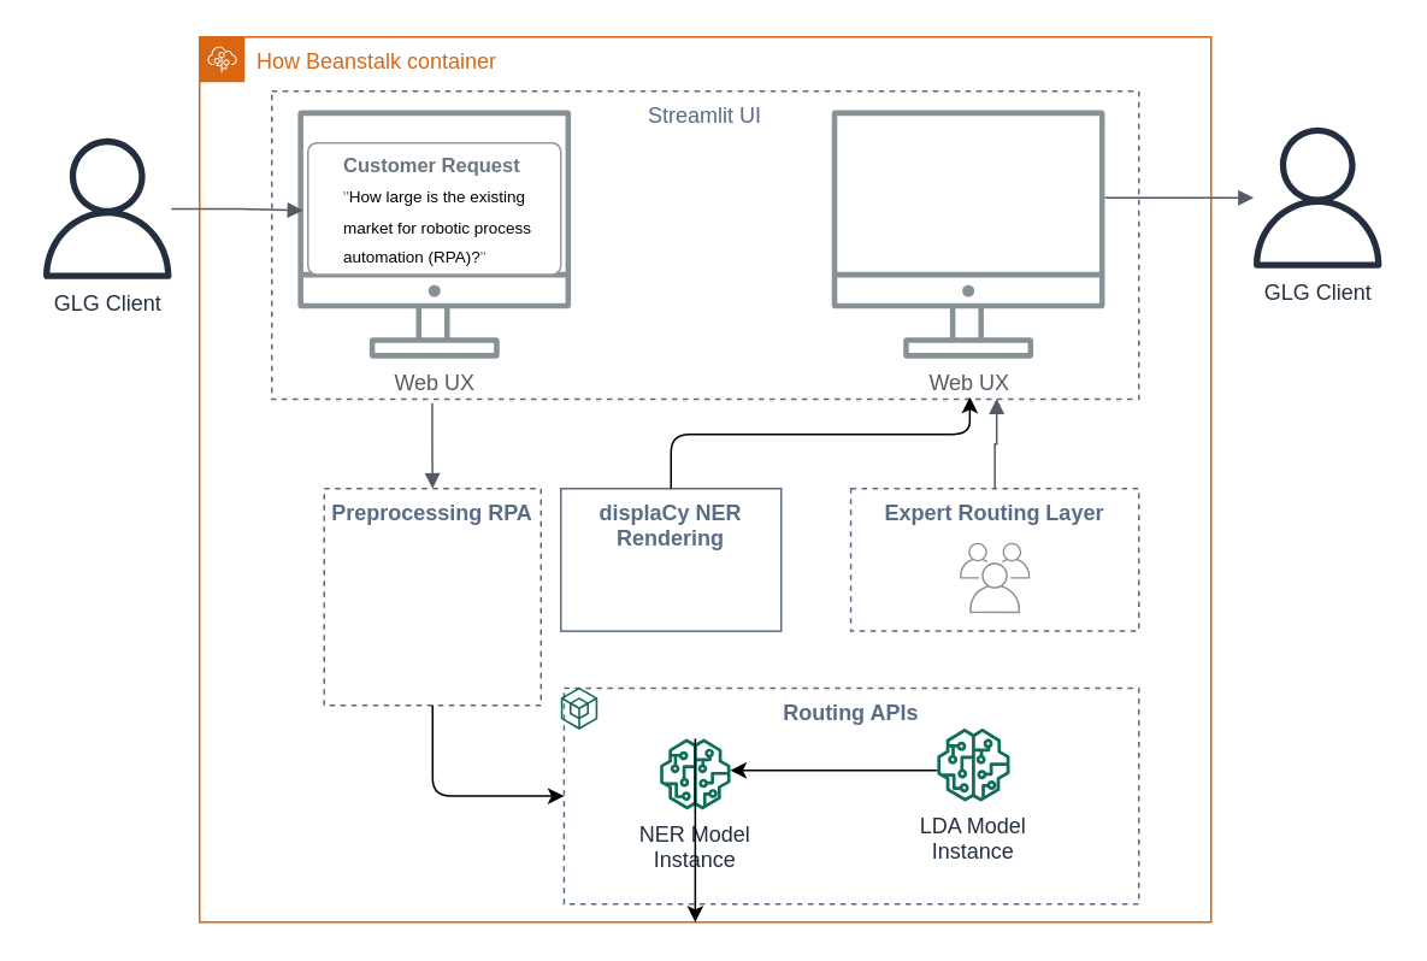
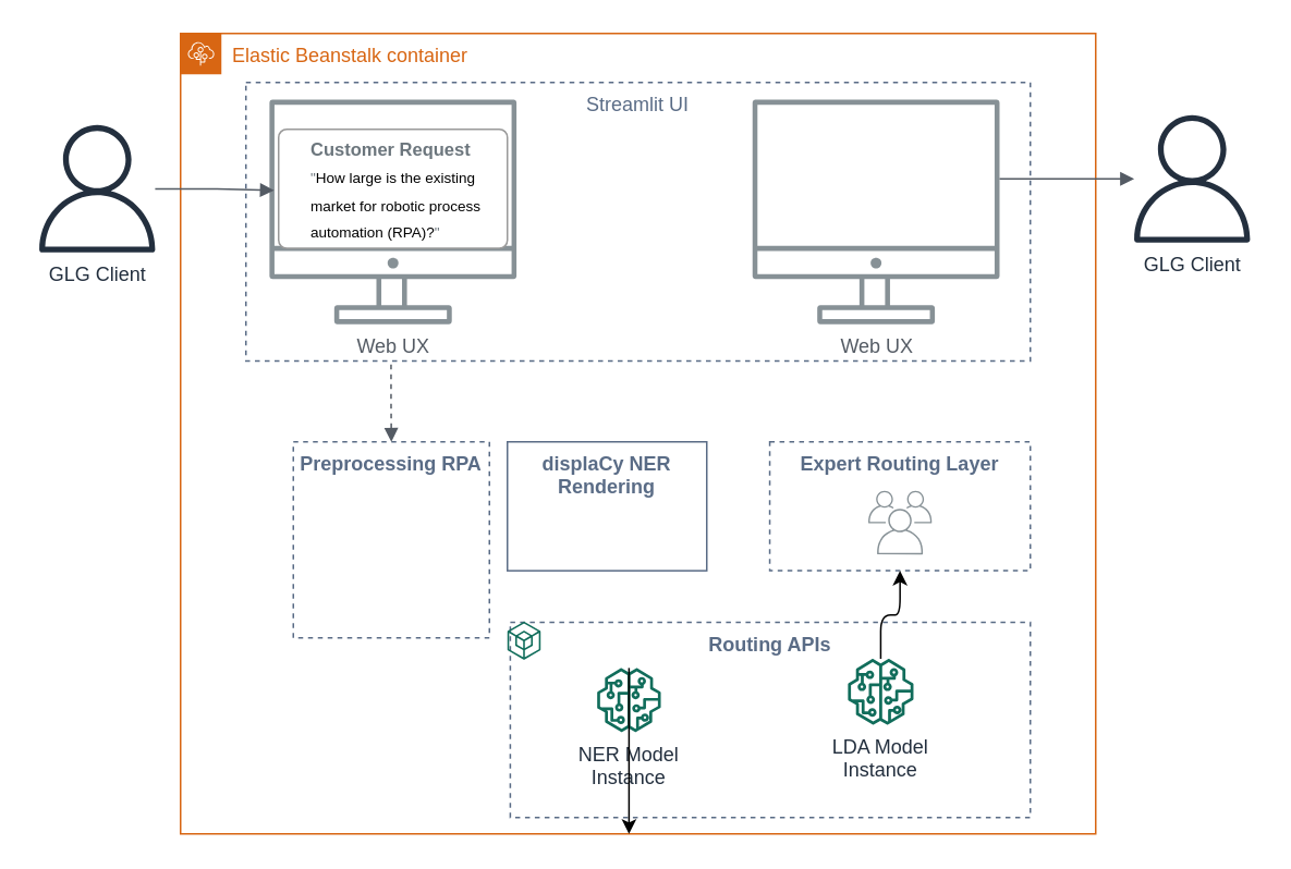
  <mxCell id="0" />
  <mxCell id="1" parent="0" />
- <mxCell id="2" value="How Beanstalk container" style="points=[[0,0],[0.25,0],[0.5,0],[0.75,0],[1,0],[1,0.25],[1,0.5],[1,0.75],[1,1],[0.75,1],[0.5,1],[0.25,1],[0,1],[0,0.75],[0,0.5],[0,0.25]];outlineConnect=0;gradientColor=none;html=1;whiteSpace=wrap;fontSize=12;fontStyle=0;shape=mxgraph.aws4.group;grIcon=mxgraph.aws4.group_elastic_beanstalk;strokeColor=#D86613;fillColor=none;verticalAlign=top;align=left;spacingLeft=30;fontColor=#D86613;dashed=0;" vertex="1" parent="1"><mxGeometry x="110" y="20" width="560" height="490" as="geometry" /></mxCell>
+ <mxCell id="2" value="Elastic Beanstalk container" style="points=[[0,0],[0.25,0],[0.5,0],[0.75,0],[1,0],[1,0.25],[1,0.5],[1,0.75],[1,1],[0.75,1],[0.5,1],[0.25,1],[0,1],[0,0.75],[0,0.5],[0,0.25]];outlineConnect=0;gradientColor=none;html=1;whiteSpace=wrap;fontSize=12;fontStyle=0;shape=mxgraph.aws4.group;grIcon=mxgraph.aws4.group_elastic_beanstalk;strokeColor=#D86613;fillColor=none;verticalAlign=top;align=left;spacingLeft=30;fontColor=#D86613;dashed=0;" vertex="1" parent="1"><mxGeometry x="110" y="20" width="560" height="490" as="geometry" /></mxCell>
  <mxCell id="3" value="Preprocessing RPA" style="fillColor=none;strokeColor=#5A6C86;dashed=1;verticalAlign=top;fontStyle=1;fontColor=#5A6C86;" vertex="1" parent="1"><mxGeometry x="179" y="270" width="120" height="120" as="geometry" /></mxCell>
  <mxCell id="4" value="GLG Client" style="outlineConnect=0;fontColor=#232F3E;gradientColor=none;fillColor=#232F3E;strokeColor=none;dashed=0;verticalLabelPosition=bottom;verticalAlign=top;align=center;html=1;fontSize=12;fontStyle=0;aspect=fixed;pointerEvents=1;shape=mxgraph.aws4.user;" vertex="1" parent="1"><mxGeometry x="20" y="76.08" width="78" height="78" as="geometry" /></mxCell>
  <mxCell id="5" value="" style="group" vertex="1" connectable="0" parent="1"><mxGeometry x="150" y="50" width="480" height="170.5" as="geometry" /></mxCell>
  <mxCell id="6" value="Streamlit UI" style="fillColor=none;strokeColor=#5A6C86;dashed=1;verticalAlign=top;fontStyle=0;fontColor=#5A6C86;" vertex="1" parent="5"><mxGeometry width="480" height="170.5" as="geometry" /></mxCell>
  <mxCell id="7" value="Web UX" style="outlineConnect=0;gradientColor=none;fontColor=#545B64;strokeColor=none;fillColor=#879196;dashed=0;verticalLabelPosition=bottom;verticalAlign=top;align=center;html=1;fontSize=12;fontStyle=0;aspect=fixed;shape=mxgraph.aws4.illustration_desktop;pointerEvents=1" vertex="1" parent="5"><mxGeometry x="14.42" y="10.47" width="151.16" height="137.55" as="geometry" /></mxCell>
  <mxCell id="8" value="&lt;b&gt;&lt;font style=&quot;font-size: 11px&quot;&gt;Customer Request&lt;/font&gt;&lt;/b&gt;&lt;br style=&quot;font-size: 14px&quot;&gt;&lt;font style=&quot;font-size: 9px&quot;&gt;&quot;&lt;span id=&quot;docs-internal-guid-16c1636a-7fff-ee32-25fa-88799168cde6&quot;&gt;&lt;span style=&quot;color: rgb(0 , 0 , 0) ; background-color: transparent ; vertical-align: baseline&quot;&gt;How large is the existing market for robotic process automation (RPA)?&lt;/span&gt;&lt;/span&gt;&quot;&lt;/font&gt;" style="html=1;shadow=0;dashed=0;shape=mxgraph.bootstrap.rrect;rSize=5;strokeColor=#999999;strokeWidth=1;fillColor=#FFFFFF;fontColor=#6C767D;whiteSpace=wrap;align=left;verticalAlign=middle;spacingLeft=10;fontSize=14;spacing=10;" vertex="1" parent="5"><mxGeometry x="20" y="28.61" width="140" height="72.94" as="geometry" /></mxCell>
  <mxCell id="9" value="Web UX" style="outlineConnect=0;gradientColor=none;fontColor=#545B64;strokeColor=none;fillColor=#879196;dashed=0;verticalLabelPosition=bottom;verticalAlign=top;align=center;html=1;fontSize=12;fontStyle=0;aspect=fixed;shape=mxgraph.aws4.illustration_desktop;pointerEvents=1" vertex="1" parent="5"><mxGeometry x="310" y="10.47" width="151.16" height="137.55" as="geometry" /></mxCell>
  <mxCell id="10" value="displaCy NER&#10;Rendering" style="fillColor=none;strokeColor=#5A6C86;dashed=0;verticalAlign=top;fontStyle=1;fontColor=#5A6C86;" vertex="1" parent="1"><mxGeometry x="310" y="270" width="122" height="78.91" as="geometry" /></mxCell>
  <mxCell id="11" value="" style="group" vertex="1" connectable="0" parent="1"><mxGeometry x="310" y="380" width="320" height="120" as="geometry" /></mxCell>
  <mxCell id="12" value="Routing APIs" style="fillColor=none;strokeColor=#5A6C86;dashed=1;verticalAlign=top;fontStyle=1;fontColor=#5A6C86;" vertex="1" parent="11"><mxGeometry x="1.768" y="0.452" width="318.232" height="119.548" as="geometry" /></mxCell>
  <mxCell id="13" value="" style="outlineConnect=0;fontColor=#232F3E;gradientColor=none;strokeColor=none;dashed=0;verticalLabelPosition=bottom;verticalAlign=top;align=center;html=1;fontSize=12;fontStyle=0;aspect=fixed;pointerEvents=1;shape=mxgraph.aws4.external_sdk;labelBackgroundColor=none;fillColor=#116D5B;" vertex="1" parent="11"><mxGeometry width="20.331" height="23.319" as="geometry" /></mxCell>
  <mxCell id="14" value="NER Model&lt;br&gt;Instance" style="outlineConnect=0;fontColor=#232F3E;gradientColor=none;fillColor=#116D5B;strokeColor=none;dashed=0;verticalLabelPosition=bottom;verticalAlign=top;align=center;html=1;fontSize=12;fontStyle=0;aspect=fixed;pointerEvents=1;shape=mxgraph.aws4.sagemaker_model;" vertex="1" parent="11"><mxGeometry x="54.807" y="28.455" width="39.196" height="39.196" as="geometry" /></mxCell>
  <mxCell id="15" value="LDA Model&lt;br&gt;Instance" style="outlineConnect=0;fontColor=#232F3E;gradientColor=none;fillColor=#116D5B;strokeColor=none;dashed=0;verticalLabelPosition=bottom;verticalAlign=top;align=center;html=1;fontSize=12;fontStyle=0;aspect=fixed;pointerEvents=1;shape=mxgraph.aws4.sagemaker_model;" vertex="1" parent="11"><mxGeometry x="208.26" y="22.859" width="40.371" height="40.371" as="geometry" /></mxCell>
  <mxCell id="16" value="" style="group" vertex="1" connectable="0" parent="1"><mxGeometry x="179" y="270" width="120" height="120" as="geometry" /></mxCell>
  <mxCell id="17" value="Expert Routing Layer" style="fillColor=none;strokeColor=#5A6C86;dashed=1;verticalAlign=top;fontStyle=1;fontColor=#5A6C86;" vertex="1" parent="1"><mxGeometry x="470.54" y="270" width="159.46" height="78.91" as="geometry" /></mxCell>
  <mxCell id="18" value="" style="outlineConnect=0;gradientColor=none;fontColor=#545B64;strokeColor=none;fillColor=#879196;dashed=0;verticalLabelPosition=bottom;verticalAlign=top;align=center;html=1;fontSize=12;fontStyle=0;aspect=fixed;shape=mxgraph.aws4.illustration_users;pointerEvents=1" vertex="1" parent="1"><mxGeometry x="530.814" y="299.995" width="38.92" height="38.92" as="geometry" /></mxCell>
  <mxCell id="19" value="" style="edgeStyle=orthogonalEdgeStyle;html=1;endArrow=block;elbow=vertical;startArrow=none;endFill=1;strokeColor=#545B64;rounded=0;entryX=-0.02;entryY=0.513;entryDx=0;entryDy=0;entryPerimeter=0;" edge="1" parent="1" source="4" target="8"><mxGeometry width="100" relative="1" as="geometry"><mxPoint x="60" y="120.5" as="sourcePoint" /><mxPoint x="160" y="120.5" as="targetPoint" /></mxGeometry></mxCell>
- <mxCell id="20" value="" style="edgeStyle=orthogonalEdgeStyle;html=1;endArrow=block;elbow=vertical;startArrow=none;endFill=1;strokeColor=#545B64;rounded=0;exitX=0.185;exitY=1.013;exitDx=0;exitDy=0;exitPerimeter=0;entryX=0.5;entryY=0;entryDx=0;entryDy=0;" edge="1" parent="1" source="6" target="3"><mxGeometry width="100" relative="1" as="geometry"><mxPoint x="200" y="150" as="sourcePoint" /><mxPoint x="300" y="150" as="targetPoint" /></mxGeometry></mxCell>
- <mxCell id="21" value="" style="edgeStyle=segmentEdgeStyle;endArrow=classic;html=1;exitX=0.5;exitY=1;exitDx=0;exitDy=0;entryX=0;entryY=0.5;entryDx=0;entryDy=0;" edge="1" parent="1" source="3" target="12"><mxGeometry width="50" height="50" relative="1" as="geometry"><mxPoint x="350" y="420" as="sourcePoint" /><mxPoint x="400" y="370" as="targetPoint" /><Array as="points"><mxPoint x="239" y="440" /></Array></mxGeometry></mxCell>
- <mxCell id="22" value="" style="edgeStyle=elbowEdgeStyle;elbow=vertical;endArrow=classic;html=1;" edge="1" parent="1" source="15" target="14"><mxGeometry width="50" height="50" relative="1" as="geometry"><mxPoint x="-90" y="400" as="sourcePoint" /><mxPoint x="-40" y="350" as="targetPoint" /></mxGeometry></mxCell>
+ <mxCell id="20" value="" style="edgeStyle=orthogonalEdgeStyle;html=1;endArrow=block;elbow=vertical;startArrow=none;endFill=1;strokeColor=#545B64;rounded=0;exitX=0.185;exitY=1.013;exitDx=0;exitDy=0;exitPerimeter=0;entryX=0.5;entryY=0;entryDx=0;entryDy=0;dashed=1;" edge="1" parent="1" source="6" target="3"><mxGeometry width="100" relative="1" as="geometry"><mxPoint x="200" y="150" as="sourcePoint" /><mxPoint x="300" y="150" as="targetPoint" /></mxGeometry></mxCell>
+ <mxCell id="22" value="" style="edgeStyle=elbowEdgeStyle;elbow=vertical;endArrow=classic;html=1;entryX=0.5;entryY=1;entryDx=0;entryDy=0;" edge="1" parent="1" source="15" target="17"><mxGeometry width="50" height="50" relative="1" as="geometry"><mxPoint x="-90" y="400" as="sourcePoint" /><mxPoint x="-40" y="350" as="targetPoint" /></mxGeometry></mxCell>
  <mxCell id="23" value="" style="edgeStyle=elbowEdgeStyle;elbow=vertical;endArrow=classic;html=1;" edge="1" parent="1" source="14" target="2"><mxGeometry width="50" height="50" relative="1" as="geometry"><mxPoint x="-140" y="430" as="sourcePoint" /><mxPoint x="-90" y="380" as="targetPoint" /></mxGeometry></mxCell>
- <mxCell id="24" value="" style="edgeStyle=elbowEdgeStyle;elbow=vertical;endArrow=classic;html=1;exitX=0.5;exitY=0;exitDx=0;exitDy=0;entryX=0.805;entryY=0.993;entryDx=0;entryDy=0;entryPerimeter=0;" edge="1" parent="1" source="10" target="6"><mxGeometry width="50" height="50" relative="1" as="geometry"><mxPoint x="365" y="250" as="sourcePoint" /><mxPoint x="415" y="200" as="targetPoint" /><Array as="points"><mxPoint x="460" y="240" /></Array></mxGeometry></mxCell>
- <mxCell id="25" value="" style="edgeStyle=orthogonalEdgeStyle;html=1;endArrow=block;elbow=vertical;startArrow=none;endFill=1;strokeColor=#545B64;rounded=0;exitX=0.5;exitY=0;exitDx=0;exitDy=0;entryX=0.836;entryY=0.998;entryDx=0;entryDy=0;entryPerimeter=0;" edge="1" parent="1" source="17" target="6"><mxGeometry width="100" relative="1" as="geometry"><mxPoint x="630" y="203" as="sourcePoint" /><mxPoint x="730" y="203" as="targetPoint" /></mxGeometry></mxCell>
  <mxCell id="26" value="GLG Client" style="outlineConnect=0;fontColor=#232F3E;gradientColor=none;fillColor=#232F3E;strokeColor=none;dashed=0;verticalLabelPosition=bottom;verticalAlign=top;align=center;html=1;fontSize=12;fontStyle=0;aspect=fixed;pointerEvents=1;shape=mxgraph.aws4.user;" vertex="1" parent="1"><mxGeometry x="690" y="70" width="78" height="78" as="geometry" /></mxCell>
  <mxCell id="27" value="" style="edgeStyle=orthogonalEdgeStyle;html=1;endArrow=block;elbow=vertical;startArrow=none;endFill=1;strokeColor=#545B64;rounded=0;" edge="1" parent="1" source="9" target="26"><mxGeometry width="100" relative="1" as="geometry"><mxPoint x="700" y="0" as="sourcePoint" /><mxPoint x="800" y="0" as="targetPoint" /><Array as="points"><mxPoint x="630" y="109" /><mxPoint x="630" y="109" /></Array></mxGeometry></mxCell>
